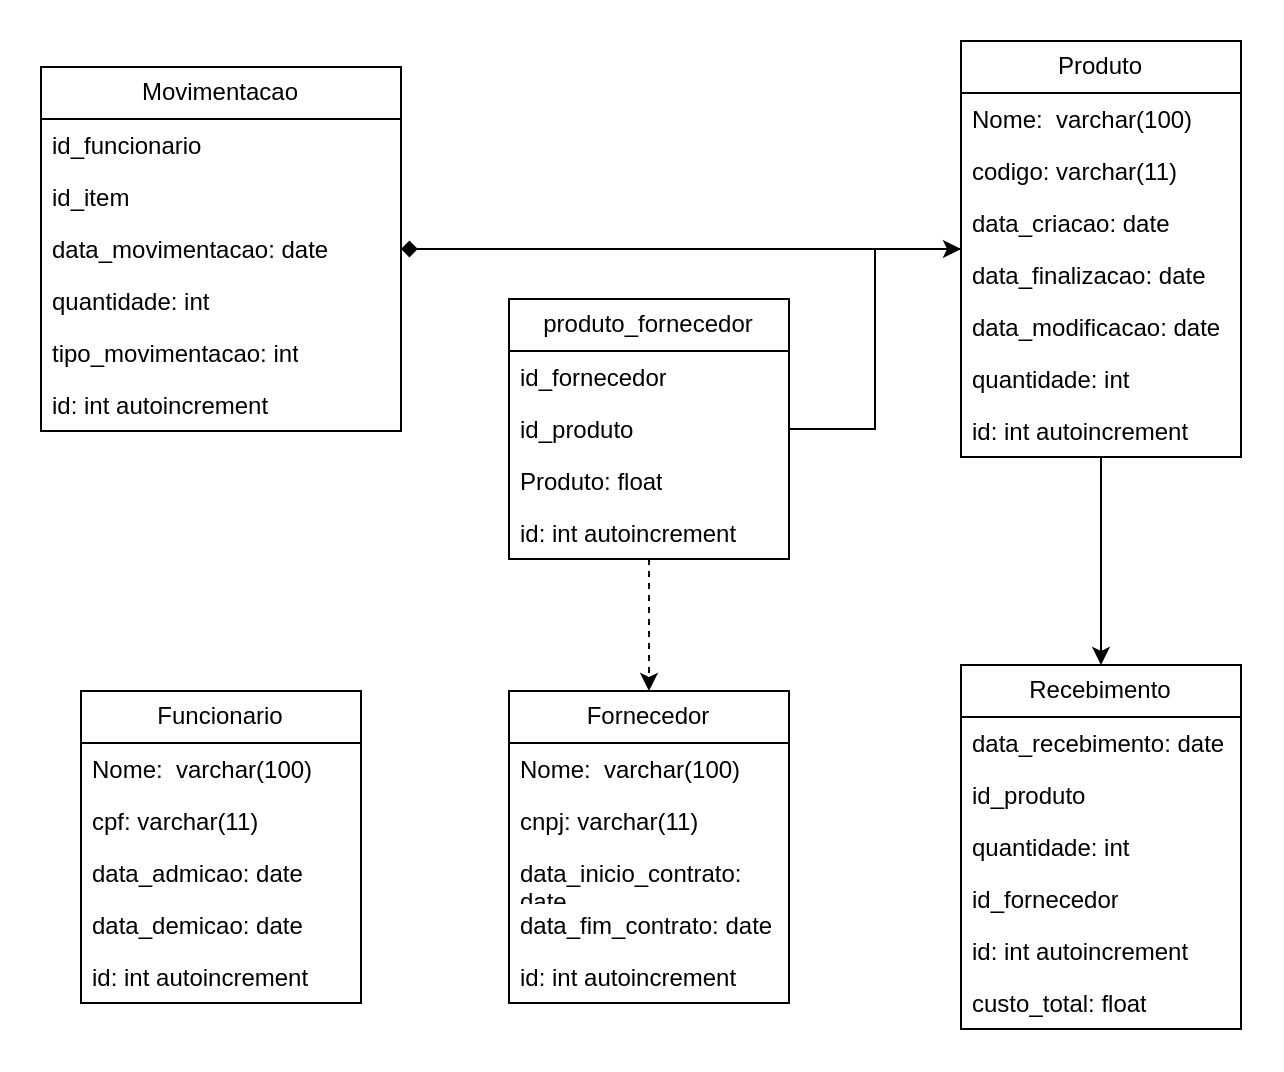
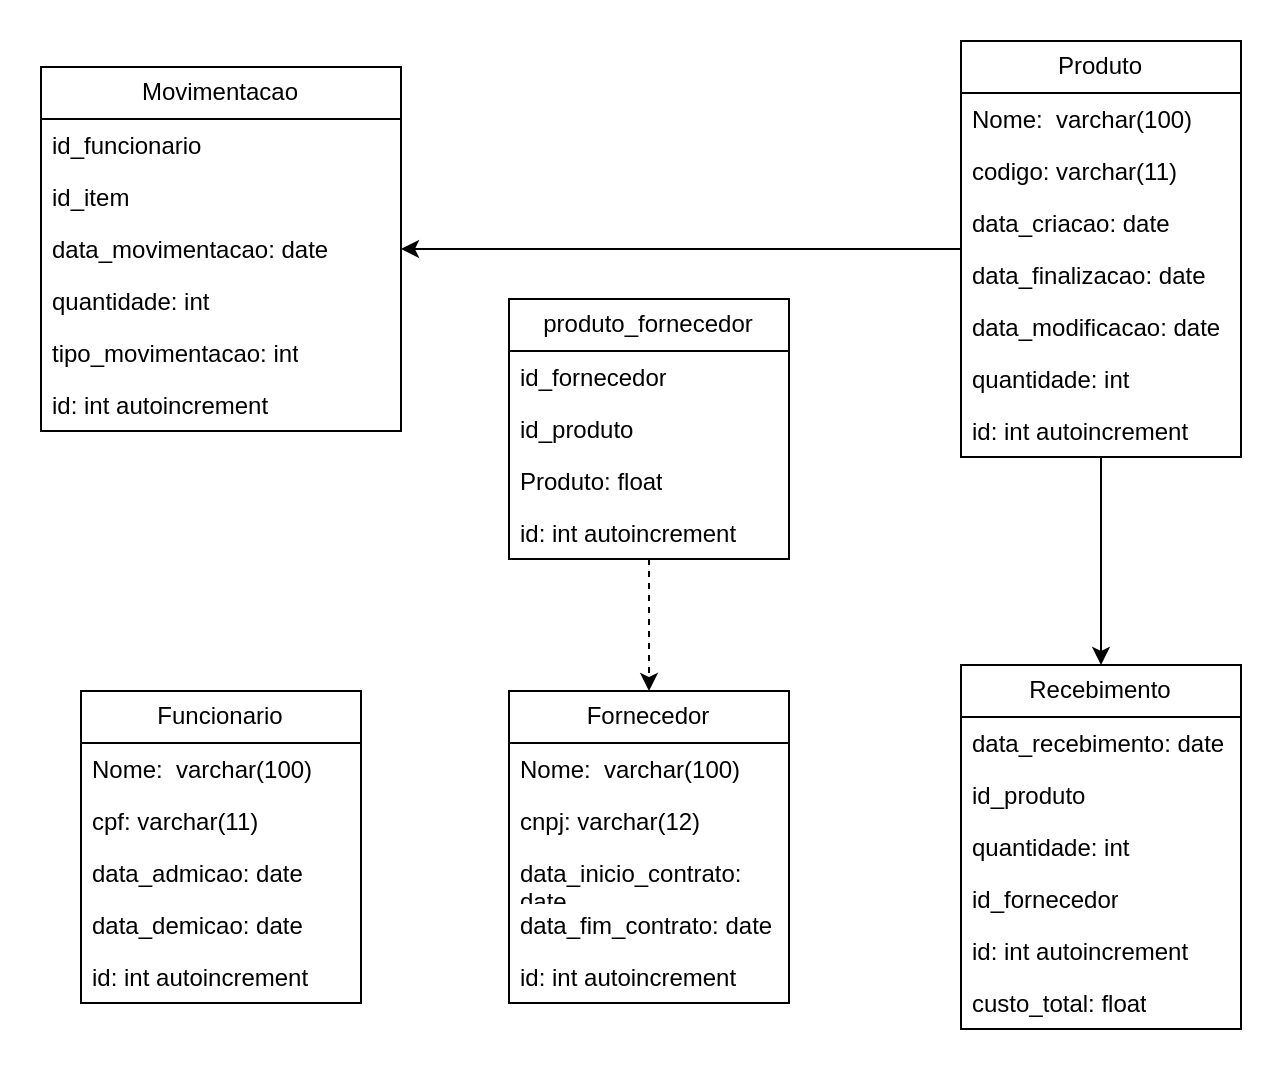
  <mxCell id="0" />
  <mxCell id="1" parent="0" />
  <mxCell id="2" value="Funcionario" style="swimlane;fontStyle=0;childLayout=stackLayout;horizontal=1;startSize=26;fillColor=none;horizontalStack=0;resizeParent=1;resizeParentMax=0;resizeLast=0;collapsible=1;marginBottom=0;whiteSpace=wrap;html=1;" vertex="1" parent="1"><mxGeometry x="40" y="345" width="140" height="156" as="geometry" /></mxCell>
  <mxCell id="3" value="Nome:&amp;nbsp; varchar(100)" style="text;strokeColor=none;fillColor=none;align=left;verticalAlign=top;spacingLeft=4;spacingRight=4;overflow=hidden;rotatable=0;points=[[0,0.5],[1,0.5]];portConstraint=eastwest;whiteSpace=wrap;html=1;" vertex="1" parent="2"><mxGeometry y="26" width="140" height="26" as="geometry" /></mxCell>
  <mxCell id="4" value="cpf: varchar(11)" style="text;strokeColor=none;fillColor=none;align=left;verticalAlign=top;spacingLeft=4;spacingRight=4;overflow=hidden;rotatable=0;points=[[0,0.5],[1,0.5]];portConstraint=eastwest;whiteSpace=wrap;html=1;" vertex="1" parent="2"><mxGeometry y="52" width="140" height="26" as="geometry" /></mxCell>
  <mxCell id="5" value="data_admicao: date" style="text;strokeColor=none;fillColor=none;align=left;verticalAlign=top;spacingLeft=4;spacingRight=4;overflow=hidden;rotatable=0;points=[[0,0.5],[1,0.5]];portConstraint=eastwest;whiteSpace=wrap;html=1;" vertex="1" parent="2"><mxGeometry y="78" width="140" height="26" as="geometry" /></mxCell>
  <mxCell id="6" value="data_demicao: date" style="text;strokeColor=none;fillColor=none;align=left;verticalAlign=top;spacingLeft=4;spacingRight=4;overflow=hidden;rotatable=0;points=[[0,0.5],[1,0.5]];portConstraint=eastwest;whiteSpace=wrap;html=1;" vertex="1" parent="2"><mxGeometry y="104" width="140" height="26" as="geometry" /></mxCell>
  <mxCell id="7" value="id: int autoincrement" style="text;strokeColor=none;fillColor=none;align=left;verticalAlign=top;spacingLeft=4;spacingRight=4;overflow=hidden;rotatable=0;points=[[0,0.5],[1,0.5]];portConstraint=eastwest;whiteSpace=wrap;html=1;" vertex="1" parent="2"><mxGeometry y="130" width="140" height="26" as="geometry" /></mxCell>
  <mxCell id="8" value="Movimentacao" style="swimlane;fontStyle=0;childLayout=stackLayout;horizontal=1;startSize=26;fillColor=none;horizontalStack=0;resizeParent=1;resizeParentMax=0;resizeLast=0;collapsible=1;marginBottom=0;whiteSpace=wrap;html=1;" vertex="1" parent="1"><mxGeometry x="20" y="33" width="180" height="182" as="geometry" /></mxCell>
  <mxCell id="9" value="id_funcionario" style="text;strokeColor=none;fillColor=none;align=left;verticalAlign=top;spacingLeft=4;spacingRight=4;overflow=hidden;rotatable=0;points=[[0,0.5],[1,0.5]];portConstraint=eastwest;whiteSpace=wrap;html=1;" vertex="1" parent="8"><mxGeometry y="26" width="180" height="26" as="geometry" /></mxCell>
  <mxCell id="10" value="id_item" style="text;strokeColor=none;fillColor=none;align=left;verticalAlign=top;spacingLeft=4;spacingRight=4;overflow=hidden;rotatable=0;points=[[0,0.5],[1,0.5]];portConstraint=eastwest;whiteSpace=wrap;html=1;" vertex="1" parent="8"><mxGeometry y="52" width="180" height="26" as="geometry" /></mxCell>
  <mxCell id="11" value="data_movimentacao: date" style="text;strokeColor=none;fillColor=none;align=left;verticalAlign=top;spacingLeft=4;spacingRight=4;overflow=hidden;rotatable=0;points=[[0,0.5],[1,0.5]];portConstraint=eastwest;whiteSpace=wrap;html=1;" vertex="1" parent="8"><mxGeometry y="78" width="180" height="26" as="geometry" /></mxCell>
  <mxCell id="12" value="quantidade: int" style="text;strokeColor=none;fillColor=none;align=left;verticalAlign=top;spacingLeft=4;spacingRight=4;overflow=hidden;rotatable=0;points=[[0,0.5],[1,0.5]];portConstraint=eastwest;whiteSpace=wrap;html=1;" vertex="1" parent="8"><mxGeometry y="104" width="180" height="26" as="geometry" /></mxCell>
  <mxCell id="13" value="tipo_movimentacao: int" style="text;strokeColor=none;fillColor=none;align=left;verticalAlign=top;spacingLeft=4;spacingRight=4;overflow=hidden;rotatable=0;points=[[0,0.5],[1,0.5]];portConstraint=eastwest;whiteSpace=wrap;html=1;" vertex="1" parent="8"><mxGeometry y="130" width="180" height="26" as="geometry" /></mxCell>
  <mxCell id="14" value="id: int autoincrement" style="text;strokeColor=none;fillColor=none;align=left;verticalAlign=top;spacingLeft=4;spacingRight=4;overflow=hidden;rotatable=0;points=[[0,0.5],[1,0.5]];portConstraint=eastwest;whiteSpace=wrap;html=1;" vertex="1" parent="8"><mxGeometry y="156" width="180" height="26" as="geometry" /></mxCell>
- <mxCell id="15" style="rounded=0;orthogonalLoop=1;jettySize=auto;html=1;endArrow=diamond;" edge="1" parent="1" source="17" target="8"><mxGeometry relative="1" as="geometry" /></mxCell>
+ <mxCell id="15" style="rounded=0;orthogonalLoop=1;jettySize=auto;html=1;" edge="1" parent="1" source="17" target="8"><mxGeometry relative="1" as="geometry" /></mxCell>
  <mxCell id="16" style="edgeStyle=orthogonalEdgeStyle;rounded=0;orthogonalLoop=1;jettySize=auto;html=1;" edge="1" parent="1" source="17" target="25"><mxGeometry relative="1" as="geometry" /></mxCell>
  <mxCell id="17" value="Produto" style="swimlane;fontStyle=0;childLayout=stackLayout;horizontal=1;startSize=26;fillColor=none;horizontalStack=0;resizeParent=1;resizeParentMax=0;resizeLast=0;collapsible=1;marginBottom=0;whiteSpace=wrap;html=1;" vertex="1" parent="1"><mxGeometry x="480" y="20" width="140" height="208" as="geometry" /></mxCell>
  <mxCell id="18" value="Nome:&amp;nbsp; varchar(100)" style="text;strokeColor=none;fillColor=none;align=left;verticalAlign=top;spacingLeft=4;spacingRight=4;overflow=hidden;rotatable=0;points=[[0,0.5],[1,0.5]];portConstraint=eastwest;whiteSpace=wrap;html=1;" vertex="1" parent="17"><mxGeometry y="26" width="140" height="26" as="geometry" /></mxCell>
  <mxCell id="19" value="codigo: varchar(11)" style="text;strokeColor=none;fillColor=none;align=left;verticalAlign=top;spacingLeft=4;spacingRight=4;overflow=hidden;rotatable=0;points=[[0,0.5],[1,0.5]];portConstraint=eastwest;whiteSpace=wrap;html=1;" vertex="1" parent="17"><mxGeometry y="52" width="140" height="26" as="geometry" /></mxCell>
  <mxCell id="20" value="data_criacao: date" style="text;strokeColor=none;fillColor=none;align=left;verticalAlign=top;spacingLeft=4;spacingRight=4;overflow=hidden;rotatable=0;points=[[0,0.5],[1,0.5]];portConstraint=eastwest;whiteSpace=wrap;html=1;" vertex="1" parent="17"><mxGeometry y="78" width="140" height="26" as="geometry" /></mxCell>
  <mxCell id="21" value="data_finalizacao: date" style="text;strokeColor=none;fillColor=none;align=left;verticalAlign=top;spacingLeft=4;spacingRight=4;overflow=hidden;rotatable=0;points=[[0,0.5],[1,0.5]];portConstraint=eastwest;whiteSpace=wrap;html=1;" vertex="1" parent="17"><mxGeometry y="104" width="140" height="26" as="geometry" /></mxCell>
  <mxCell id="22" value="data_modificacao&lt;span style=&quot;background-color: initial;&quot;&gt;: date&lt;/span&gt;" style="text;strokeColor=none;fillColor=none;align=left;verticalAlign=top;spacingLeft=4;spacingRight=4;overflow=hidden;rotatable=0;points=[[0,0.5],[1,0.5]];portConstraint=eastwest;whiteSpace=wrap;html=1;" vertex="1" parent="17"><mxGeometry y="130" width="140" height="26" as="geometry" /></mxCell>
  <mxCell id="23" value="quantidade: int" style="text;strokeColor=none;fillColor=none;align=left;verticalAlign=top;spacingLeft=4;spacingRight=4;overflow=hidden;rotatable=0;points=[[0,0.5],[1,0.5]];portConstraint=eastwest;whiteSpace=wrap;html=1;" vertex="1" parent="17"><mxGeometry y="156" width="140" height="26" as="geometry" /></mxCell>
  <mxCell id="24" value="id: int autoincrement" style="text;strokeColor=none;fillColor=none;align=left;verticalAlign=top;spacingLeft=4;spacingRight=4;overflow=hidden;rotatable=0;points=[[0,0.5],[1,0.5]];portConstraint=eastwest;whiteSpace=wrap;html=1;" vertex="1" parent="17"><mxGeometry y="182" width="140" height="26" as="geometry" /></mxCell>
  <mxCell id="25" value="Recebimento" style="swimlane;fontStyle=0;childLayout=stackLayout;horizontal=1;startSize=26;fillColor=none;horizontalStack=0;resizeParent=1;resizeParentMax=0;resizeLast=0;collapsible=1;marginBottom=0;whiteSpace=wrap;html=1;" vertex="1" parent="1"><mxGeometry x="480" y="332" width="140" height="182" as="geometry" /></mxCell>
  <mxCell id="26" value="data_recebimento: date" style="text;strokeColor=none;fillColor=none;align=left;verticalAlign=top;spacingLeft=4;spacingRight=4;overflow=hidden;rotatable=0;points=[[0,0.5],[1,0.5]];portConstraint=eastwest;whiteSpace=wrap;html=1;" vertex="1" parent="25"><mxGeometry y="26" width="140" height="26" as="geometry" /></mxCell>
  <mxCell id="27" value="id_produto" style="text;strokeColor=none;fillColor=none;align=left;verticalAlign=top;spacingLeft=4;spacingRight=4;overflow=hidden;rotatable=0;points=[[0,0.5],[1,0.5]];portConstraint=eastwest;whiteSpace=wrap;html=1;" vertex="1" parent="25"><mxGeometry y="52" width="140" height="26" as="geometry" /></mxCell>
  <mxCell id="28" value="quantidade: int" style="text;strokeColor=none;fillColor=none;align=left;verticalAlign=top;spacingLeft=4;spacingRight=4;overflow=hidden;rotatable=0;points=[[0,0.5],[1,0.5]];portConstraint=eastwest;whiteSpace=wrap;html=1;" vertex="1" parent="25"><mxGeometry y="78" width="140" height="26" as="geometry" /></mxCell>
  <mxCell id="29" value="id_fornecedor" style="text;strokeColor=none;fillColor=none;align=left;verticalAlign=top;spacingLeft=4;spacingRight=4;overflow=hidden;rotatable=0;points=[[0,0.5],[1,0.5]];portConstraint=eastwest;whiteSpace=wrap;html=1;" vertex="1" parent="25"><mxGeometry y="104" width="140" height="26" as="geometry" /></mxCell>
  <mxCell id="30" value="id: int autoincrement" style="text;strokeColor=none;fillColor=none;align=left;verticalAlign=top;spacingLeft=4;spacingRight=4;overflow=hidden;rotatable=0;points=[[0,0.5],[1,0.5]];portConstraint=eastwest;whiteSpace=wrap;html=1;" vertex="1" parent="25"><mxGeometry y="130" width="140" height="26" as="geometry" /></mxCell>
  <mxCell id="31" value="custo_total: float" style="text;strokeColor=none;fillColor=none;align=left;verticalAlign=top;spacingLeft=4;spacingRight=4;overflow=hidden;rotatable=0;points=[[0,0.5],[1,0.5]];portConstraint=eastwest;whiteSpace=wrap;html=1;" vertex="1" parent="25"><mxGeometry y="156" width="140" height="26" as="geometry" /></mxCell>
  <mxCell id="32" value="Fornecedor" style="swimlane;fontStyle=0;childLayout=stackLayout;horizontal=1;startSize=26;fillColor=none;horizontalStack=0;resizeParent=1;resizeParentMax=0;resizeLast=0;collapsible=1;marginBottom=0;whiteSpace=wrap;html=1;" vertex="1" parent="1"><mxGeometry x="254" y="345" width="140" height="156" as="geometry" /></mxCell>
  <mxCell id="33" value="Nome:&amp;nbsp; varchar(100)" style="text;strokeColor=none;fillColor=none;align=left;verticalAlign=top;spacingLeft=4;spacingRight=4;overflow=hidden;rotatable=0;points=[[0,0.5],[1,0.5]];portConstraint=eastwest;whiteSpace=wrap;html=1;" vertex="1" parent="32"><mxGeometry y="26" width="140" height="26" as="geometry" /></mxCell>
- <mxCell id="34" value="cnpj: varchar(11)" style="text;strokeColor=none;fillColor=none;align=left;verticalAlign=top;spacingLeft=4;spacingRight=4;overflow=hidden;rotatable=0;points=[[0,0.5],[1,0.5]];portConstraint=eastwest;whiteSpace=wrap;html=1;" vertex="1" parent="32"><mxGeometry y="52" width="140" height="26" as="geometry" /></mxCell>
+ <mxCell id="34" value="cnpj: varchar(12)" style="text;strokeColor=none;fillColor=none;align=left;verticalAlign=top;spacingLeft=4;spacingRight=4;overflow=hidden;rotatable=0;points=[[0,0.5],[1,0.5]];portConstraint=eastwest;whiteSpace=wrap;html=1;" vertex="1" parent="32"><mxGeometry y="52" width="140" height="26" as="geometry" /></mxCell>
  <mxCell id="35" value="data_inicio_contrato: date" style="text;strokeColor=none;fillColor=none;align=left;verticalAlign=top;spacingLeft=4;spacingRight=4;overflow=hidden;rotatable=0;points=[[0,0.5],[1,0.5]];portConstraint=eastwest;whiteSpace=wrap;html=1;" vertex="1" parent="32"><mxGeometry y="78" width="140" height="26" as="geometry" /></mxCell>
  <mxCell id="36" value="data_fim_contrato: date" style="text;strokeColor=none;fillColor=none;align=left;verticalAlign=top;spacingLeft=4;spacingRight=4;overflow=hidden;rotatable=0;points=[[0,0.5],[1,0.5]];portConstraint=eastwest;whiteSpace=wrap;html=1;" vertex="1" parent="32"><mxGeometry y="104" width="140" height="26" as="geometry" /></mxCell>
  <mxCell id="37" value="id: int autoincrement" style="text;strokeColor=none;fillColor=none;align=left;verticalAlign=top;spacingLeft=4;spacingRight=4;overflow=hidden;rotatable=0;points=[[0,0.5],[1,0.5]];portConstraint=eastwest;whiteSpace=wrap;html=1;" vertex="1" parent="32"><mxGeometry y="130" width="140" height="26" as="geometry" /></mxCell>
- <mxCell id="38" style="edgeStyle=orthogonalEdgeStyle;rounded=0;orthogonalLoop=1;jettySize=auto;html=1;" edge="1" parent="1" source="40" target="17"><mxGeometry relative="1" as="geometry" /></mxCell>
  <mxCell id="39" style="edgeStyle=orthogonalEdgeStyle;rounded=0;orthogonalLoop=1;jettySize=auto;html=1;dashed=1;" edge="1" parent="1" source="40" target="32"><mxGeometry relative="1" as="geometry" /></mxCell>
  <mxCell id="40" value="produto_fornecedor" style="swimlane;fontStyle=0;childLayout=stackLayout;horizontal=1;startSize=26;fillColor=none;horizontalStack=0;resizeParent=1;resizeParentMax=0;resizeLast=0;collapsible=1;marginBottom=0;whiteSpace=wrap;html=1;" vertex="1" parent="1"><mxGeometry x="254" y="149" width="140" height="130" as="geometry" /></mxCell>
  <mxCell id="41" value="id_fornecedor" style="text;strokeColor=none;fillColor=none;align=left;verticalAlign=top;spacingLeft=4;spacingRight=4;overflow=hidden;rotatable=0;points=[[0,0.5],[1,0.5]];portConstraint=eastwest;whiteSpace=wrap;html=1;" vertex="1" parent="40"><mxGeometry y="26" width="140" height="26" as="geometry" /></mxCell>
  <mxCell id="42" value="id_produto" style="text;strokeColor=none;fillColor=none;align=left;verticalAlign=top;spacingLeft=4;spacingRight=4;overflow=hidden;rotatable=0;points=[[0,0.5],[1,0.5]];portConstraint=eastwest;whiteSpace=wrap;html=1;" vertex="1" parent="40"><mxGeometry y="52" width="140" height="26" as="geometry" /></mxCell>
  <mxCell id="43" value="Produto&lt;span style=&quot;background-color: initial;&quot;&gt;: float&lt;/span&gt;" style="text;strokeColor=none;fillColor=none;align=left;verticalAlign=top;spacingLeft=4;spacingRight=4;overflow=hidden;rotatable=0;points=[[0,0.5],[1,0.5]];portConstraint=eastwest;whiteSpace=wrap;html=1;" vertex="1" parent="40"><mxGeometry y="78" width="140" height="26" as="geometry" /></mxCell>
  <mxCell id="44" value="id: int autoincrement" style="text;strokeColor=none;fillColor=none;align=left;verticalAlign=top;spacingLeft=4;spacingRight=4;overflow=hidden;rotatable=0;points=[[0,0.5],[1,0.5]];portConstraint=eastwest;whiteSpace=wrap;html=1;" vertex="1" parent="40"><mxGeometry y="104" width="140" height="26" as="geometry" /></mxCell>
